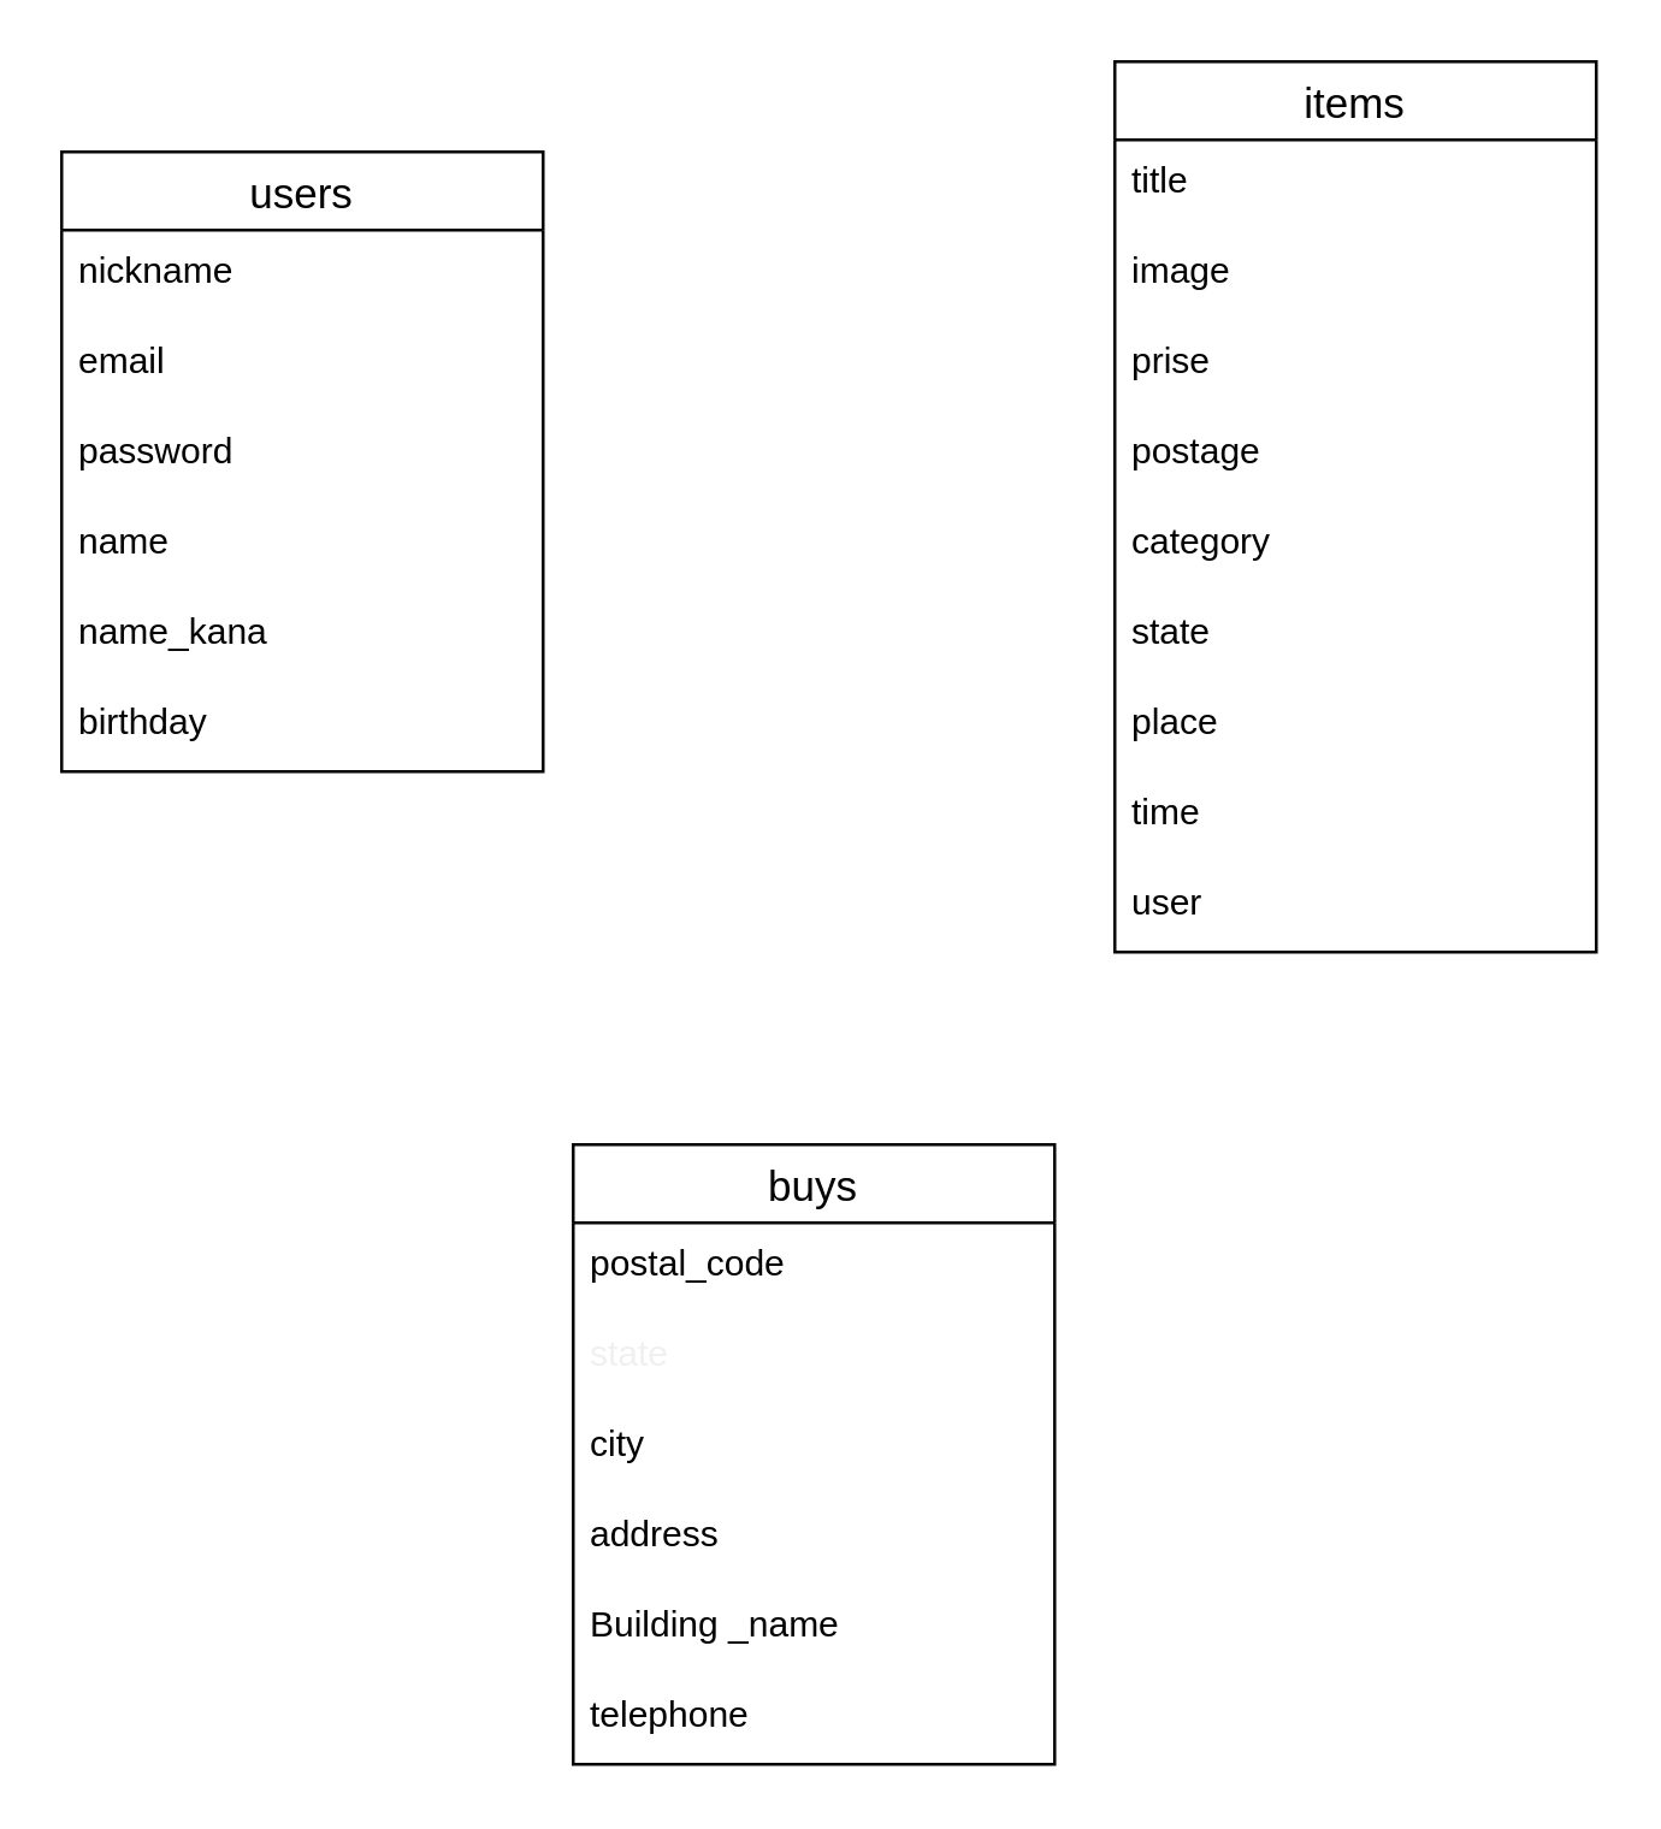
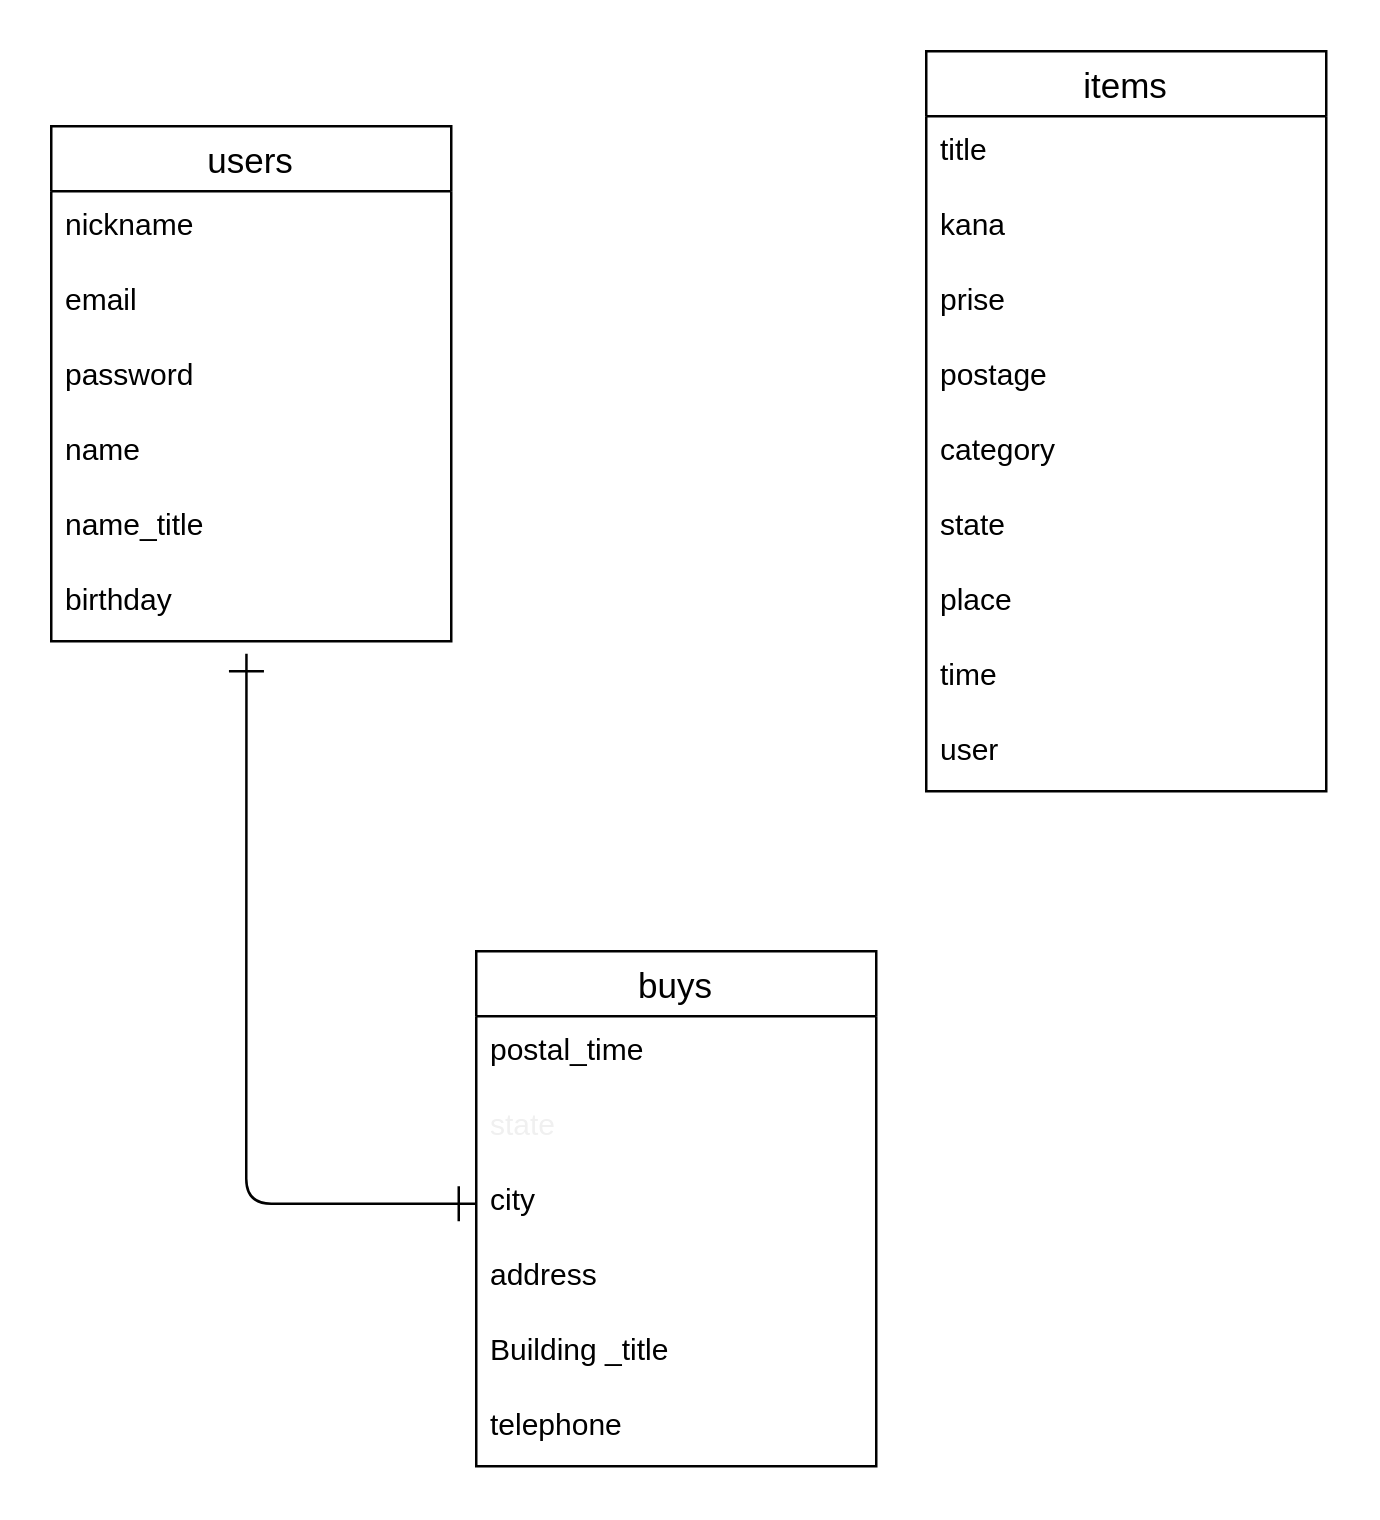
  <mxCell id="0" />
  <mxCell id="1" parent="0" />
  <mxCell id="2" value="users" style="swimlane;fontStyle=0;childLayout=stackLayout;horizontal=1;startSize=26;horizontalStack=0;resizeParent=1;resizeParentMax=0;resizeLast=0;collapsible=1;marginBottom=0;align=center;fontSize=14;" parent="1" vertex="1"><mxGeometry x="20" y="50" width="160" height="206" as="geometry" /></mxCell>
  <mxCell id="3" value="nickname " style="text;strokeColor=none;fillColor=none;spacingLeft=4;spacingRight=4;overflow=hidden;rotatable=0;points=[[0,0.5],[1,0.5]];portConstraint=eastwest;fontSize=12;" parent="2" vertex="1"><mxGeometry y="26" width="160" height="30" as="geometry" /></mxCell>
  <mxCell id="4" value="email" style="text;strokeColor=none;fillColor=none;spacingLeft=4;spacingRight=4;overflow=hidden;rotatable=0;points=[[0,0.5],[1,0.5]];portConstraint=eastwest;fontSize=12;" parent="2" vertex="1"><mxGeometry y="56" width="160" height="30" as="geometry" /></mxCell>
  <mxCell id="5" value="password" style="text;strokeColor=none;fillColor=none;spacingLeft=4;spacingRight=4;overflow=hidden;rotatable=0;points=[[0,0.5],[1,0.5]];portConstraint=eastwest;fontSize=12;" parent="2" vertex="1"><mxGeometry y="86" width="160" height="30" as="geometry" /></mxCell>
  <mxCell id="6" value="name" style="text;strokeColor=none;fillColor=none;spacingLeft=4;spacingRight=4;overflow=hidden;rotatable=0;points=[[0,0.5],[1,0.5]];portConstraint=eastwest;fontSize=12;" parent="2" vertex="1"><mxGeometry y="116" width="160" height="30" as="geometry" /></mxCell>
- <mxCell id="7" value="name_kana" style="text;strokeColor=none;fillColor=none;spacingLeft=4;spacingRight=4;overflow=hidden;rotatable=0;points=[[0,0.5],[1,0.5]];portConstraint=eastwest;fontSize=12;" parent="2" vertex="1"><mxGeometry y="146" width="160" height="30" as="geometry" /></mxCell>
+ <mxCell id="7" value="name_title" style="text;strokeColor=none;fillColor=none;spacingLeft=4;spacingRight=4;overflow=hidden;rotatable=0;points=[[0,0.5],[1,0.5]];portConstraint=eastwest;fontSize=12;" parent="2" vertex="1"><mxGeometry y="146" width="160" height="30" as="geometry" /></mxCell>
  <mxCell id="8" value="birthday" style="text;strokeColor=none;fillColor=none;spacingLeft=4;spacingRight=4;overflow=hidden;rotatable=0;points=[[0,0.5],[1,0.5]];portConstraint=eastwest;fontSize=12;" parent="2" vertex="1"><mxGeometry y="176" width="160" height="30" as="geometry" /></mxCell>
  <mxCell id="9" value="items" style="swimlane;fontStyle=0;childLayout=stackLayout;horizontal=1;startSize=26;horizontalStack=0;resizeParent=1;resizeParentMax=0;resizeLast=0;collapsible=1;marginBottom=0;align=center;fontSize=14;" parent="1" vertex="1"><mxGeometry x="370" y="20" width="160" height="296" as="geometry" /></mxCell>
  <mxCell id="10" value="title" style="text;strokeColor=none;fillColor=none;spacingLeft=4;spacingRight=4;overflow=hidden;rotatable=0;points=[[0,0.5],[1,0.5]];portConstraint=eastwest;fontSize=12;" parent="9" vertex="1"><mxGeometry y="26" width="160" height="30" as="geometry" /></mxCell>
- <mxCell id="11" value="image" style="text;strokeColor=none;fillColor=none;spacingLeft=4;spacingRight=4;overflow=hidden;rotatable=0;points=[[0,0.5],[1,0.5]];portConstraint=eastwest;fontSize=12;" parent="9" vertex="1"><mxGeometry y="56" width="160" height="30" as="geometry" /></mxCell>
+ <mxCell id="11" value="kana" style="text;strokeColor=none;fillColor=none;spacingLeft=4;spacingRight=4;overflow=hidden;rotatable=0;points=[[0,0.5],[1,0.5]];portConstraint=eastwest;fontSize=12;" parent="9" vertex="1"><mxGeometry y="56" width="160" height="30" as="geometry" /></mxCell>
  <mxCell id="12" value="prise" style="text;strokeColor=none;fillColor=none;spacingLeft=4;spacingRight=4;overflow=hidden;rotatable=0;points=[[0,0.5],[1,0.5]];portConstraint=eastwest;fontSize=12;" parent="9" vertex="1"><mxGeometry y="86" width="160" height="30" as="geometry" /></mxCell>
  <mxCell id="13" value="postage" style="text;strokeColor=none;fillColor=none;spacingLeft=4;spacingRight=4;overflow=hidden;rotatable=0;points=[[0,0.5],[1,0.5]];portConstraint=eastwest;fontSize=12;" parent="9" vertex="1"><mxGeometry y="116" width="160" height="30" as="geometry" /></mxCell>
  <mxCell id="14" value="category" style="text;strokeColor=none;fillColor=none;spacingLeft=4;spacingRight=4;overflow=hidden;rotatable=0;points=[[0,0.5],[1,0.5]];portConstraint=eastwest;fontSize=12;" parent="9" vertex="1"><mxGeometry y="146" width="160" height="30" as="geometry" /></mxCell>
  <mxCell id="15" value="state" style="text;strokeColor=none;fillColor=none;spacingLeft=4;spacingRight=4;overflow=hidden;rotatable=0;points=[[0,0.5],[1,0.5]];portConstraint=eastwest;fontSize=12;" parent="9" vertex="1"><mxGeometry y="176" width="160" height="30" as="geometry" /></mxCell>
  <mxCell id="16" value="place" style="text;strokeColor=none;fillColor=none;spacingLeft=4;spacingRight=4;overflow=hidden;rotatable=0;points=[[0,0.5],[1,0.5]];portConstraint=eastwest;fontSize=12;" parent="9" vertex="1"><mxGeometry y="206" width="160" height="30" as="geometry" /></mxCell>
  <mxCell id="17" value="time" style="text;strokeColor=none;fillColor=none;spacingLeft=4;spacingRight=4;overflow=hidden;rotatable=0;points=[[0,0.5],[1,0.5]];portConstraint=eastwest;fontSize=12;" parent="9" vertex="1"><mxGeometry y="236" width="160" height="30" as="geometry" /></mxCell>
  <mxCell id="18" value="user" style="text;strokeColor=none;fillColor=none;spacingLeft=4;spacingRight=4;overflow=hidden;rotatable=0;points=[[0,0.5],[1,0.5]];portConstraint=eastwest;fontSize=12;" parent="9" vertex="1"><mxGeometry y="266" width="160" height="30" as="geometry" /></mxCell>
  <mxCell id="19" value="buys" style="swimlane;fontStyle=0;childLayout=stackLayout;horizontal=1;startSize=26;horizontalStack=0;resizeParent=1;resizeParentMax=0;resizeLast=0;collapsible=1;marginBottom=0;align=center;fontSize=14;" parent="1" vertex="1"><mxGeometry x="190" y="380" width="160" height="206" as="geometry" /></mxCell>
- <mxCell id="20" value="postal_code" style="text;strokeColor=none;fillColor=none;spacingLeft=4;spacingRight=4;overflow=hidden;rotatable=0;points=[[0,0.5],[1,0.5]];portConstraint=eastwest;fontSize=12;" parent="19" vertex="1"><mxGeometry y="26" width="160" height="30" as="geometry" /></mxCell>
+ <mxCell id="20" value="postal_time" style="text;strokeColor=none;fillColor=none;spacingLeft=4;spacingRight=4;overflow=hidden;rotatable=0;points=[[0,0.5],[1,0.5]];portConstraint=eastwest;fontSize=12;" parent="19" vertex="1"><mxGeometry y="26" width="160" height="30" as="geometry" /></mxCell>
  <mxCell id="21" value="state" style="text;strokeColor=none;fillColor=none;spacingLeft=4;spacingRight=4;overflow=hidden;rotatable=0;points=[[0,0.5],[1,0.5]];portConstraint=eastwest;fontSize=12;fontColor=#F0F0F0;" parent="19" vertex="1"><mxGeometry y="56" width="160" height="30" as="geometry" /></mxCell>
  <mxCell id="22" value="city" style="text;strokeColor=none;fillColor=none;spacingLeft=4;spacingRight=4;overflow=hidden;rotatable=0;points=[[0,0.5],[1,0.5]];portConstraint=eastwest;fontSize=12;" parent="19" vertex="1"><mxGeometry y="86" width="160" height="30" as="geometry" /></mxCell>
  <mxCell id="23" value="address" style="text;strokeColor=none;fillColor=none;spacingLeft=4;spacingRight=4;overflow=hidden;rotatable=0;points=[[0,0.5],[1,0.5]];portConstraint=eastwest;fontSize=12;" parent="19" vertex="1"><mxGeometry y="116" width="160" height="30" as="geometry" /></mxCell>
- <mxCell id="24" value="Building _name" style="text;strokeColor=none;fillColor=none;spacingLeft=4;spacingRight=4;overflow=hidden;rotatable=0;points=[[0,0.5],[1,0.5]];portConstraint=eastwest;fontSize=12;" parent="19" vertex="1"><mxGeometry y="146" width="160" height="30" as="geometry" /></mxCell>
+ <mxCell id="24" value="Building _title" style="text;strokeColor=none;fillColor=none;spacingLeft=4;spacingRight=4;overflow=hidden;rotatable=0;points=[[0,0.5],[1,0.5]];portConstraint=eastwest;fontSize=12;" parent="19" vertex="1"><mxGeometry y="146" width="160" height="30" as="geometry" /></mxCell>
  <mxCell id="25" value="telephone" style="text;strokeColor=none;fillColor=none;spacingLeft=4;spacingRight=4;overflow=hidden;rotatable=0;points=[[0,0.5],[1,0.5]];portConstraint=eastwest;fontSize=12;" parent="19" vertex="1"><mxGeometry y="176" width="160" height="30" as="geometry" /></mxCell>
+ <mxCell id="26" style="edgeStyle=none;html=1;exitX=0;exitY=0.5;exitDx=0;exitDy=0;entryX=0.488;entryY=1.167;entryDx=0;entryDy=0;entryPerimeter=0;fontColor=#F0F0F0;startArrow=ERone;startFill=0;endArrow=ERone;endFill=0;startSize=12;endSize=12;sourcePerimeterSpacing=20;targetPerimeterSpacing=20;strokeWidth=1;" parent="1" source="22" target="8" edge="1"><mxGeometry relative="1" as="geometry"><Array as="points"><mxPoint x="98" y="481" /></Array></mxGeometry></mxCell>
